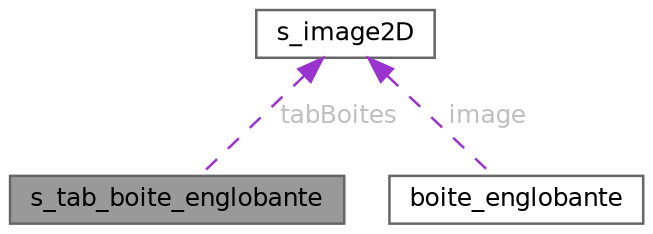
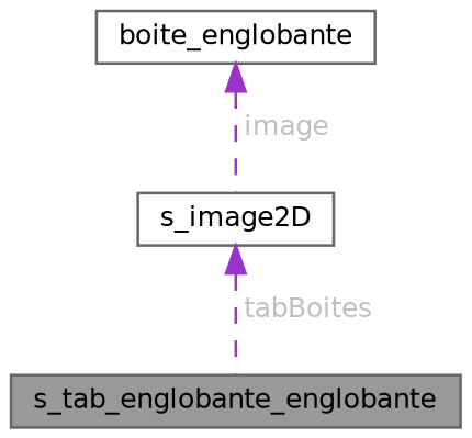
  digraph {
    node [color=gray40 fillcolor=white fontname=Helvetica fontsize=10 shape=box style=filled]
    edge [color=darkorchid3 dir=back fontcolor=grey fontname=Helvetica fontsize=10 labelfontname=Helvetica labelfontsize=10 style=dashed]
-   n1 [fillcolor=grey60 fontcolor=black height=0.2 label=s_tab_boite_englobante width=0.4]
+   n1 [fillcolor=grey60 fontcolor=black height=0.2 label=s_tab_englobante_englobante width=0.4]
    n2 [height=0.2 label=boite_englobante width=0.4]
    n3 [height=0.2 label=s_image2D width=0.4]
    n3 -> n1 [label=" tabBoites"]
-   n3 -> n2 [label=" image"]
+   n2 -> n3 [label=" image"]
  }
